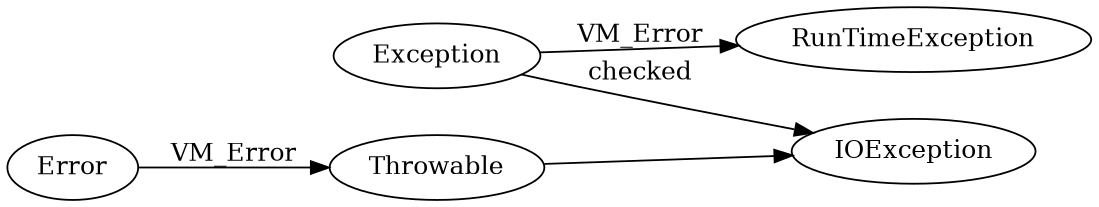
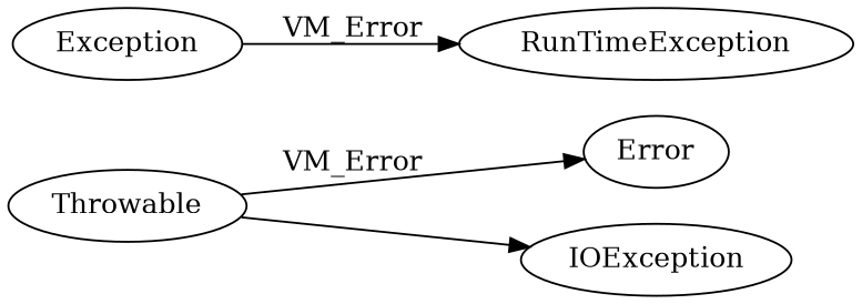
  digraph {
    rankdir=LR
    Throwable
    Error
    IOException
    Exception
    RunTimeException
-   Error -> Throwable [label=VM_Error]
+   Throwable -> Error [label=VM_Error]
    Throwable -> IOException
-   Exception -> IOException [label=checked]
    Exception -> RunTimeException [label=VM_Error]
  }
